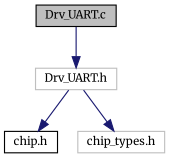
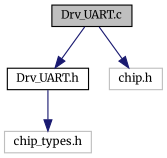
  digraph {
    fontname=Merriweather
    node [color=black fillcolor=white fontname=Merriweather fontsize=10 shape=record style=filled]
    edge [color=midnightblue fontname=Merriweather fontsize=10 labelfontname=FreeSans labelfontsize=10 style=solid]
    n1 [fillcolor=grey75 fontcolor=black height=0.2 label="Drv_UART.c" width=0.4]
-   n2 [color=grey75 height=0.2 label="Drv_UART.h" width=0.4]
-   n3 [height=0.2 label="chip.h" width=0.4]
+   n2 [height=0.2 label="Drv_UART.h" width=0.4]
+   n3 [color=grey75 height=0.2 label="chip.h" width=0.4]
    n4 [color=grey75 height=0.2 label="chip_types.h" width=0.4]
    n1 -> n2
-   n2 -> n3
+   n1 -> n3
    n2 -> n4
  }
